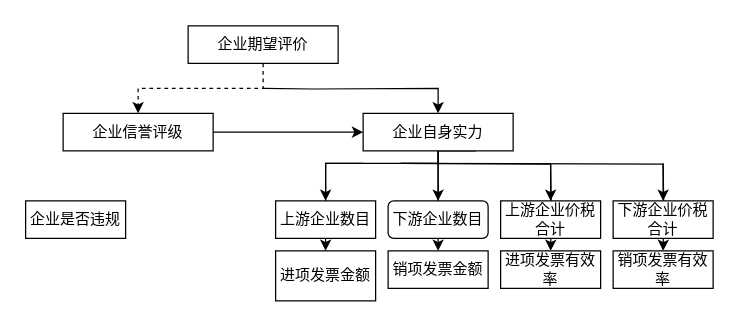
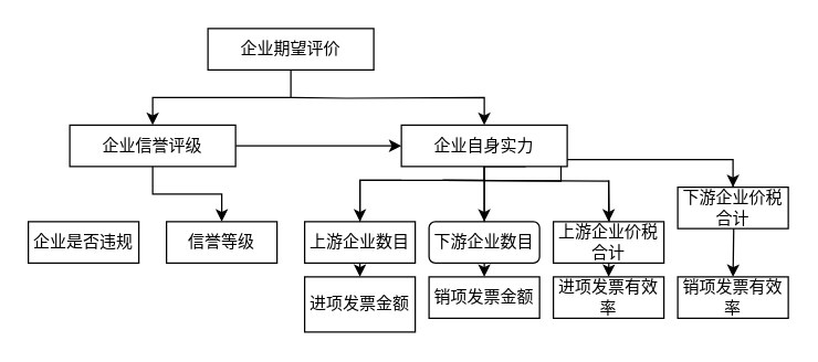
  <mxCell id="0" />
  <mxCell id="1" parent="0" />
  <mxCell id="2" value="" style="edgeStyle=orthogonalEdgeStyle;rounded=0;orthogonalLoop=1;jettySize=auto;html=1;" edge="1" parent="1" target="13"><mxGeometry relative="1" as="geometry"><mxPoint x="210" y="70" as="sourcePoint" /></mxGeometry></mxCell>
- <mxCell id="3" value="" style="edgeStyle=orthogonalEdgeStyle;rounded=0;orthogonalLoop=1;jettySize=auto;html=1;dashed=1;" edge="1" parent="1" source="4" target="16"><mxGeometry relative="1" as="geometry" /></mxCell>
+ <mxCell id="3" value="" style="edgeStyle=orthogonalEdgeStyle;rounded=0;orthogonalLoop=1;jettySize=auto;html=1;" edge="1" parent="1" source="4" target="16"><mxGeometry relative="1" as="geometry" /></mxCell>
  <mxCell id="4" value="企业期望评价" style="rounded=0;whiteSpace=wrap;html=1;" vertex="1" parent="1"><mxGeometry x="150" y="20" width="120" height="30" as="geometry" /></mxCell>
  <mxCell id="5" value="" style="edgeStyle=orthogonalEdgeStyle;rounded=0;orthogonalLoop=1;jettySize=auto;html=1;" edge="1" parent="1" source="13" target="21"><mxGeometry relative="1" as="geometry"><Array as="points"><mxPoint x="350" y="130" /><mxPoint x="260" y="130" /></Array></mxGeometry></mxCell>
  <mxCell id="6" value="" style="edgeStyle=orthogonalEdgeStyle;rounded=0;orthogonalLoop=1;jettySize=auto;html=1;exitX=0.75;exitY=1;exitDx=0;exitDy=0;" edge="1" parent="1" source="13" target="20"><mxGeometry relative="1" as="geometry"><Array as="points"><mxPoint x="350" y="120" /></Array></mxGeometry></mxCell>
  <mxCell id="7" value="" style="edgeStyle=orthogonalEdgeStyle;rounded=0;orthogonalLoop=1;jettySize=auto;html=1;" edge="1" parent="1" target="22"><mxGeometry relative="1" as="geometry"><mxPoint x="320" y="130" as="sourcePoint" /></mxGeometry></mxCell>
  <mxCell id="8" value="" style="edgeStyle=orthogonalEdgeStyle;rounded=0;orthogonalLoop=1;jettySize=auto;html=1;" edge="1" parent="1" target="23"><mxGeometry relative="1" as="geometry"><mxPoint x="320" y="130" as="sourcePoint" /></mxGeometry></mxCell>
  <mxCell id="9" value="" style="edgeStyle=orthogonalEdgeStyle;rounded=0;orthogonalLoop=1;jettySize=auto;html=1;" edge="1" parent="1" target="24"><mxGeometry relative="1" as="geometry"><mxPoint x="290" y="130" as="sourcePoint" /><Array as="points"><mxPoint x="260" y="130" /></Array></mxGeometry></mxCell>
  <mxCell id="10" value="" style="edgeStyle=orthogonalEdgeStyle;rounded=0;orthogonalLoop=1;jettySize=auto;html=1;" edge="1" parent="1" source="13" target="25"><mxGeometry relative="1" as="geometry"><Array as="points"><mxPoint x="350" y="140" /><mxPoint x="350" y="140" /></Array></mxGeometry></mxCell>
  <mxCell id="11" value="" style="edgeStyle=orthogonalEdgeStyle;rounded=0;orthogonalLoop=1;jettySize=auto;html=1;" edge="1" parent="1" target="26"><mxGeometry relative="1" as="geometry"><mxPoint x="440" y="130" as="sourcePoint" /></mxGeometry></mxCell>
  <mxCell id="12" value="" style="edgeStyle=orthogonalEdgeStyle;rounded=0;orthogonalLoop=1;jettySize=auto;html=1;" edge="1" parent="1" target="27"><mxGeometry relative="1" as="geometry"><mxPoint x="530" y="130" as="sourcePoint" /></mxGeometry></mxCell>
  <mxCell id="13" value="企业自身实力" style="whiteSpace=wrap;html=1;rounded=0;" vertex="1" parent="1"><mxGeometry x="290" y="90" width="120" height="30" as="geometry" /></mxCell>
  <mxCell id="14" value="" style="edgeStyle=orthogonalEdgeStyle;rounded=0;orthogonalLoop=1;jettySize=auto;html=1;" edge="1" parent="1" source="16" target="13"><mxGeometry relative="1" as="geometry" /></mxCell>
+ <mxCell id="15" value="" style="edgeStyle=orthogonalEdgeStyle;rounded=0;orthogonalLoop=1;jettySize=auto;html=1;" edge="1" parent="1" source="16" target="19"><mxGeometry relative="1" as="geometry" /></mxCell>
  <mxCell id="16" value="企业信誉评级" style="whiteSpace=wrap;html=1;rounded=0;" vertex="1" parent="1"><mxGeometry x="50" y="90" width="120" height="30" as="geometry" /></mxCell>
  <mxCell id="17" style="edgeStyle=orthogonalEdgeStyle;rounded=0;orthogonalLoop=1;jettySize=auto;html=1;exitX=0.5;exitY=1;exitDx=0;exitDy=0;" edge="1" parent="1" source="13" target="13"><mxGeometry relative="1" as="geometry" /></mxCell>
  <mxCell id="18" value="企业是否违规" style="whiteSpace=wrap;html=1;rounded=0;" vertex="1" parent="1"><mxGeometry x="20" y="160" width="80" height="30" as="geometry" /></mxCell>
+ <mxCell id="19" value="信誉等级" style="whiteSpace=wrap;html=1;rounded=0;" vertex="1" parent="1"><mxGeometry x="120" y="160" width="80" height="30" as="geometry" /></mxCell>
  <mxCell id="20" value="下游企业数目" style="whiteSpace=wrap;html=1;rounded=1;" vertex="1" parent="1"><mxGeometry x="310" y="160" width="80" height="30" as="geometry" /></mxCell>
  <mxCell id="21" value="上游企业数目" style="whiteSpace=wrap;html=1;rounded=0;" vertex="1" parent="1"><mxGeometry x="220" y="160" width="80" height="30" as="geometry" /></mxCell>
  <mxCell id="22" value="上游企业价税合计" style="whiteSpace=wrap;html=1;rounded=0;" vertex="1" parent="1"><mxGeometry x="400" y="160" width="80" height="30" as="geometry" /></mxCell>
- <mxCell id="23" value="下游企业价税合计" style="whiteSpace=wrap;html=1;rounded=0;" vertex="1" parent="1"><mxGeometry x="490" y="160" width="80" height="30" as="geometry" /></mxCell>
+ <mxCell id="23" value="下游企业价税合计" style="whiteSpace=wrap;html=1;rounded=0;" vertex="1" parent="1"><mxGeometry x="490" y="135" width="80" height="30" as="geometry" /></mxCell>
  <mxCell id="24" value="进项发票金额" style="whiteSpace=wrap;html=1;rounded=0;" vertex="1" parent="1"><mxGeometry x="220" y="200" width="80" height="40" as="geometry" /></mxCell>
  <mxCell id="25" value="销项发票金额" style="whiteSpace=wrap;html=1;rounded=0;" vertex="1" parent="1"><mxGeometry x="310" y="200" width="80" height="30" as="geometry" /></mxCell>
  <mxCell id="26" value="进项发票有效率" style="whiteSpace=wrap;html=1;rounded=0;" vertex="1" parent="1"><mxGeometry x="400" y="200" width="80" height="30" as="geometry" /></mxCell>
  <mxCell id="27" value="销项发票有效率" style="whiteSpace=wrap;html=1;rounded=0;" vertex="1" parent="1"><mxGeometry x="490" y="200" width="80" height="30" as="geometry" /></mxCell>
